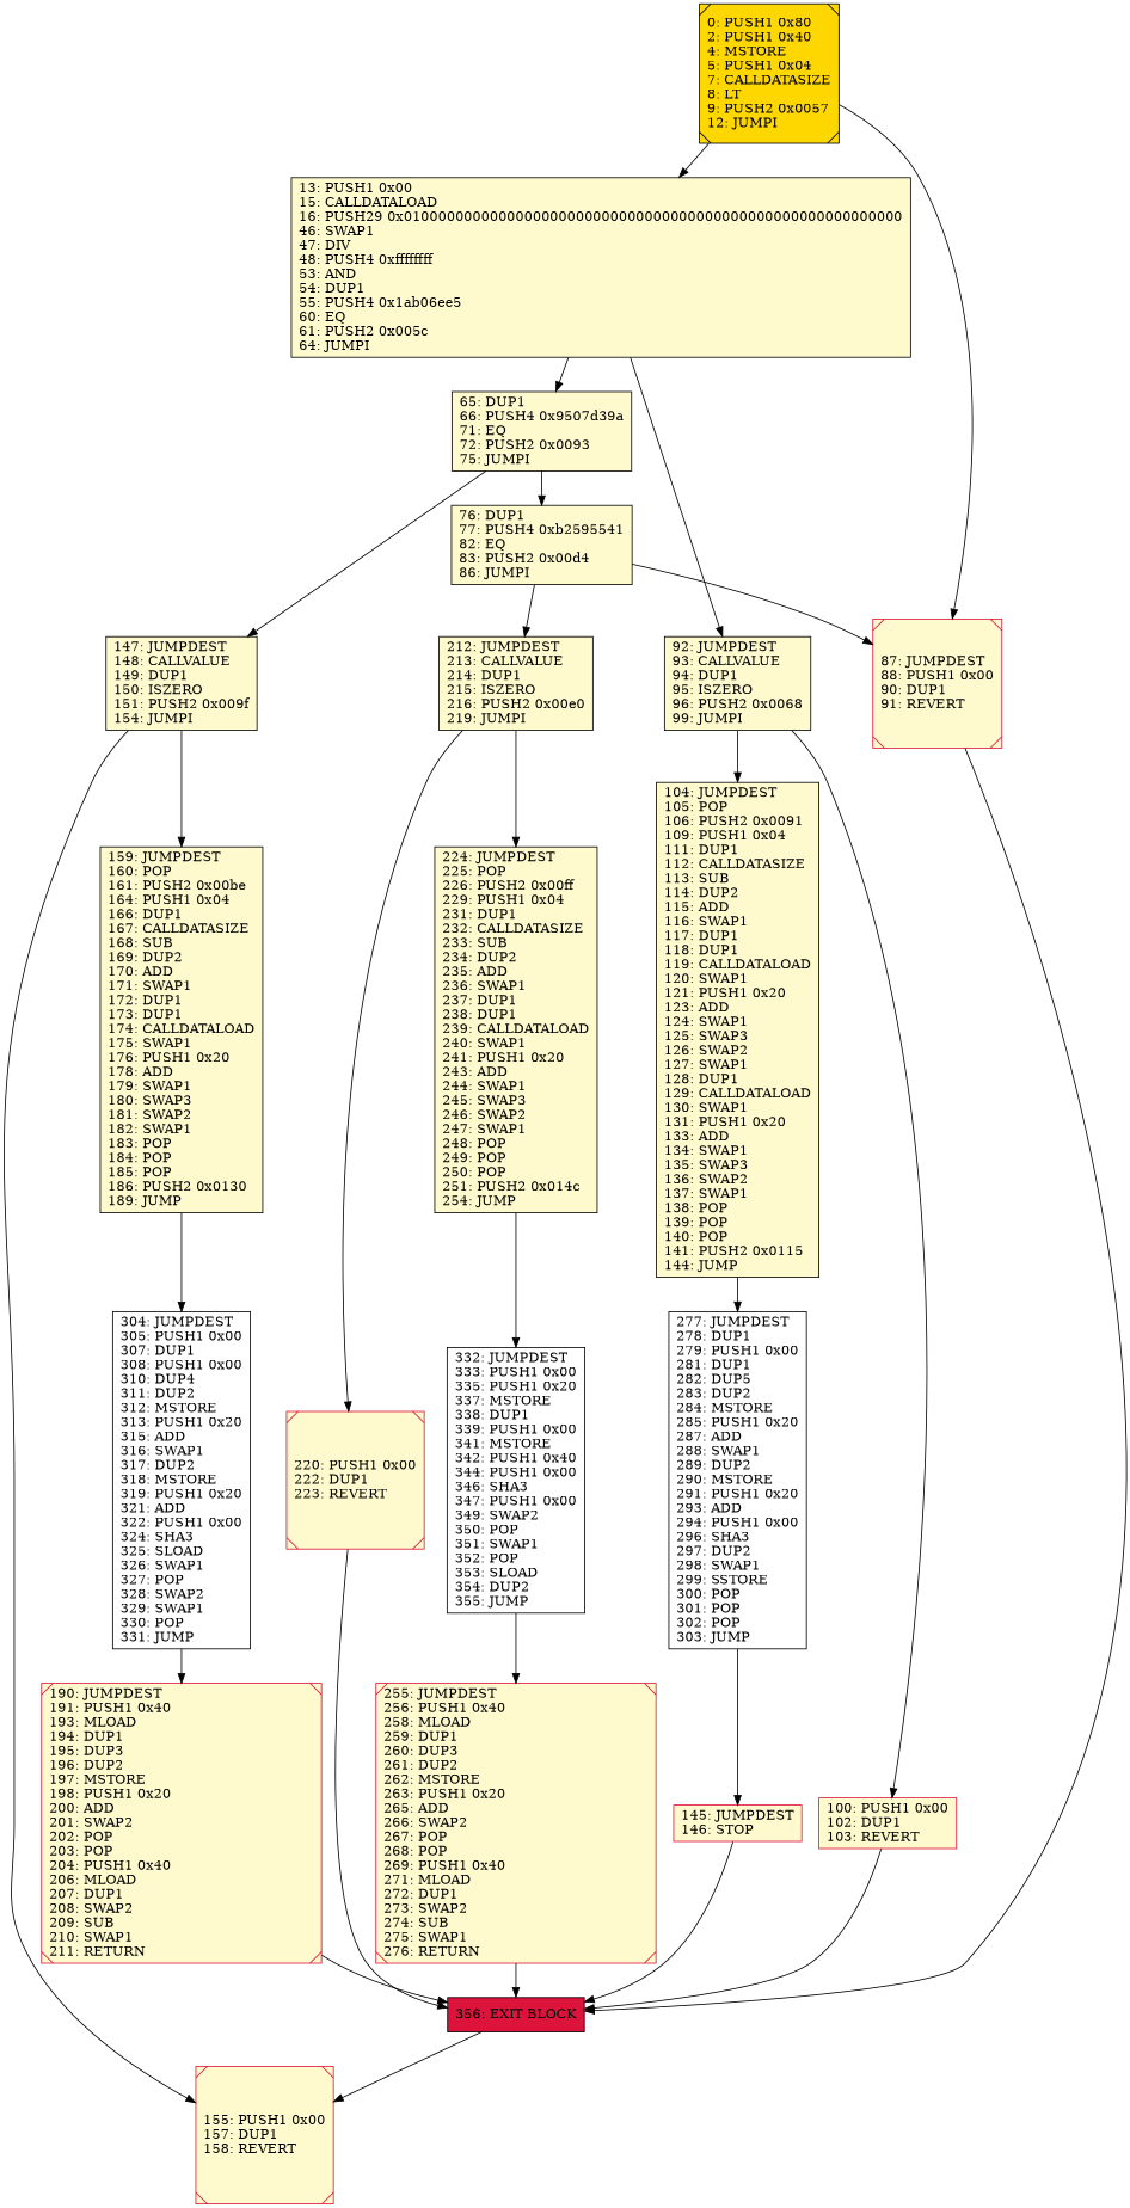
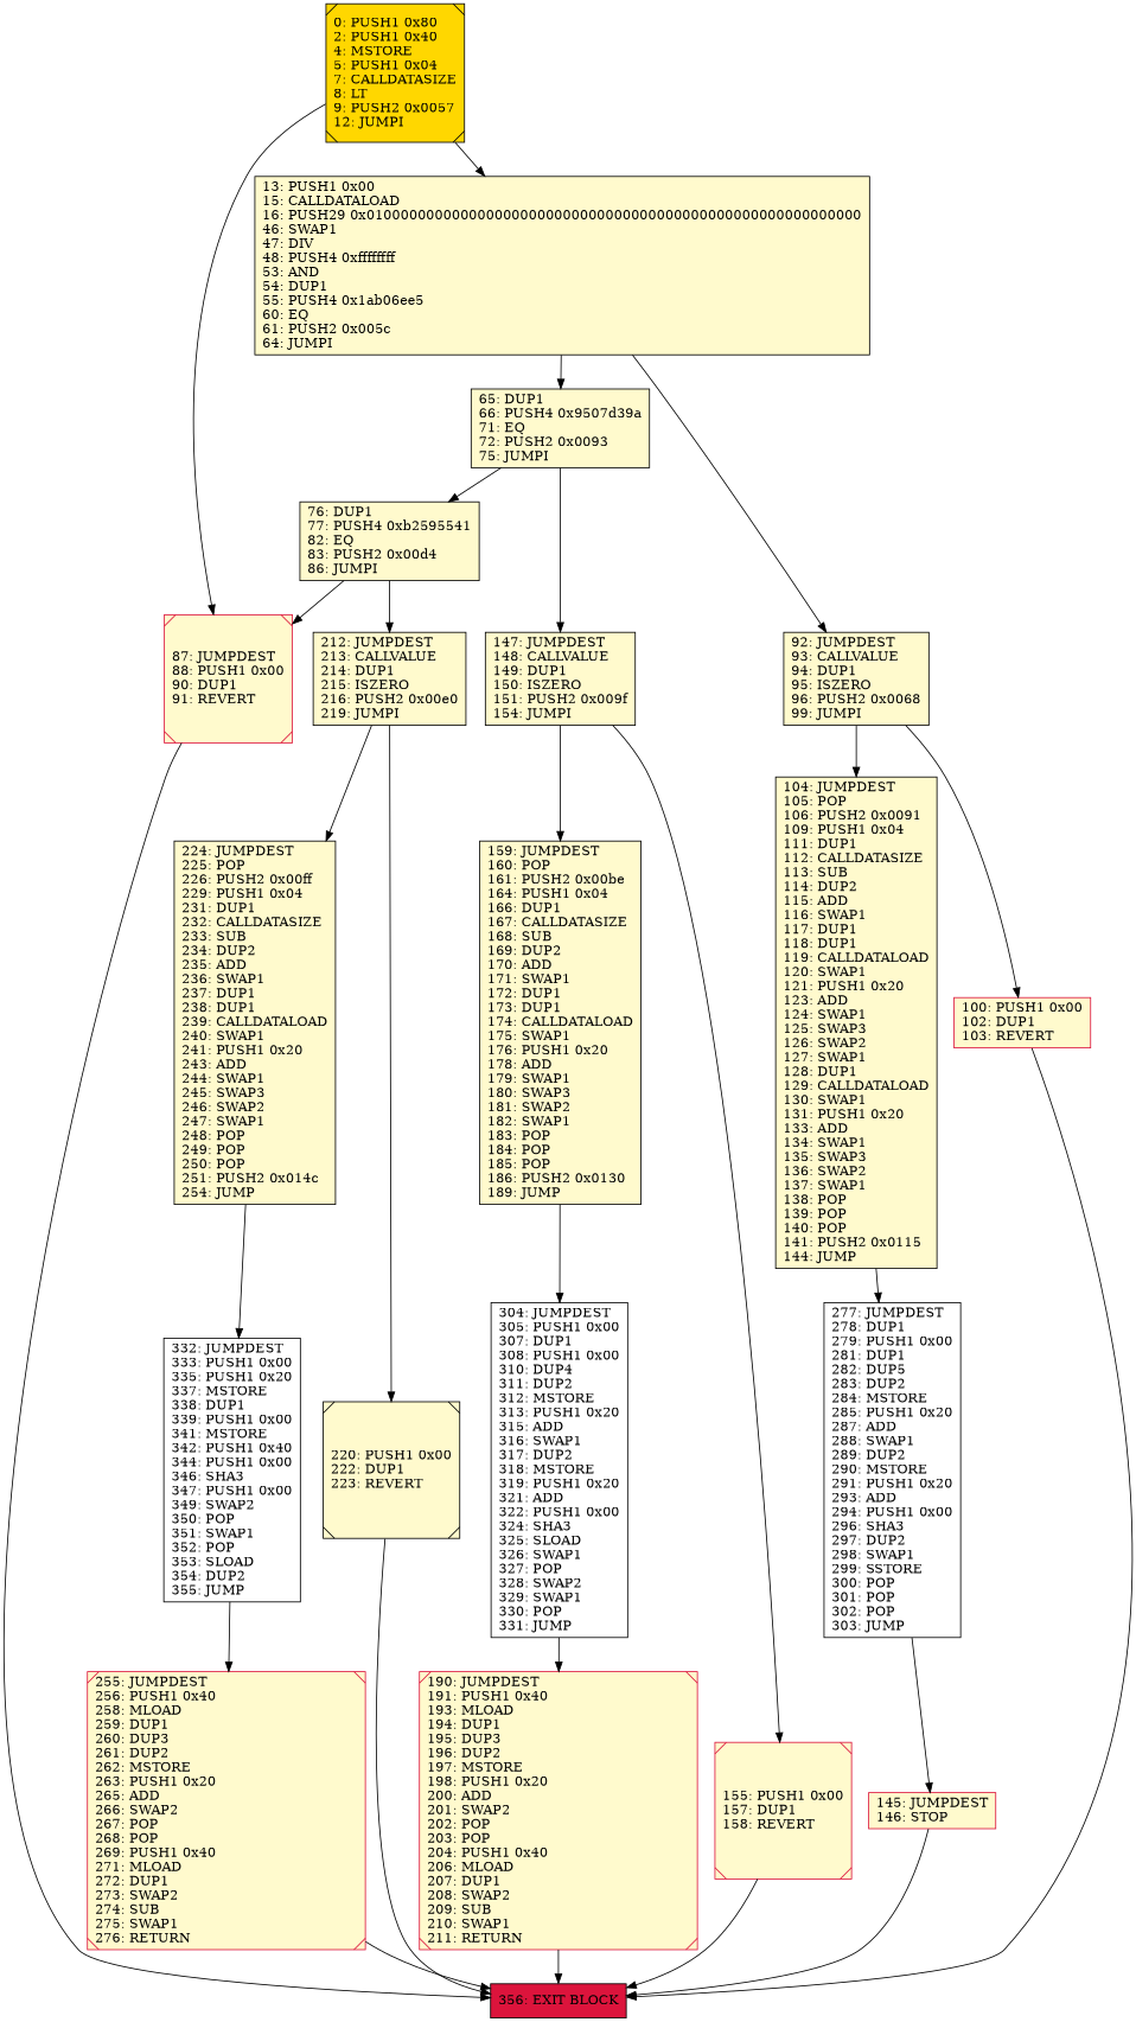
  digraph {
    fontname="DejaVu Serif"
    rankdir=UD
    node [color=black fillcolor=lemonchiffon fontcolor=black fontname="DejaVu Serif" shape=box style=filled]
    edge [fontname="DejaVu Serif"]
    n1 [label="104: JUMPDEST\l105: POP\l106: PUSH2 0x0091\l109: PUSH1 0x04\l111: DUP1\l112: CALLDATASIZE\l113: SUB\l114: DUP2\l115: ADD\l116: SWAP1\l117: DUP1\l118: DUP1\l119: CALLDATALOAD\l120: SWAP1\l121: PUSH1 0x20\l123: ADD\l124: SWAP1\l125: SWAP3\l126: SWAP2\l127: SWAP1\l128: DUP1\l129: CALLDATALOAD\l130: SWAP1\l131: PUSH1 0x20\l133: ADD\l134: SWAP1\l135: SWAP3\l136: SWAP2\l137: SWAP1\l138: POP\l139: POP\l140: POP\l141: PUSH2 0x0115\l144: JUMP\l"]
    n2 [fillcolor=white label="277: JUMPDEST\l278: DUP1\l279: PUSH1 0x00\l281: DUP1\l282: DUP5\l283: DUP2\l284: MSTORE\l285: PUSH1 0x20\l287: ADD\l288: SWAP1\l289: DUP2\l290: MSTORE\l291: PUSH1 0x20\l293: ADD\l294: PUSH1 0x00\l296: SHA3\l297: DUP2\l298: SWAP1\l299: SSTORE\l300: POP\l301: POP\l302: POP\l303: JUMP\l"]
    n3 [color=crimson label="145: JUMPDEST\l146: STOP\l"]
    n4 [fillcolor=crimson label="356: EXIT BLOCK\l"]
    n5 [label="76: DUP1\l77: PUSH4 0xb2595541\l82: EQ\l83: PUSH2 0x00d4\l86: JUMPI\l"]
    n6 [label="212: JUMPDEST\l213: CALLVALUE\l214: DUP1\l215: ISZERO\l216: PUSH2 0x00e0\l219: JUMPI\l"]
    n7 [color=crimson label="87: JUMPDEST\l88: PUSH1 0x00\l90: DUP1\l91: REVERT\l" shape=Msquare]
    n8 [label="224: JUMPDEST\l225: POP\l226: PUSH2 0x00ff\l229: PUSH1 0x04\l231: DUP1\l232: CALLDATASIZE\l233: SUB\l234: DUP2\l235: ADD\l236: SWAP1\l237: DUP1\l238: DUP1\l239: CALLDATALOAD\l240: SWAP1\l241: PUSH1 0x20\l243: ADD\l244: SWAP1\l245: SWAP3\l246: SWAP2\l247: SWAP1\l248: POP\l249: POP\l250: POP\l251: PUSH2 0x014c\l254: JUMP\l"]
-   n9 [color=crimson label="220: PUSH1 0x00\l222: DUP1\l223: REVERT\l" shape=Msquare]
+   n9 [label="220: PUSH1 0x00\l222: DUP1\l223: REVERT\l" shape=Msquare]
    n10 [color=crimson label="100: PUSH1 0x00\l102: DUP1\l103: REVERT\l"]
    n11 [fillcolor=white label="332: JUMPDEST\l333: PUSH1 0x00\l335: PUSH1 0x20\l337: MSTORE\l338: DUP1\l339: PUSH1 0x00\l341: MSTORE\l342: PUSH1 0x40\l344: PUSH1 0x00\l346: SHA3\l347: PUSH1 0x00\l349: SWAP2\l350: POP\l351: SWAP1\l352: POP\l353: SLOAD\l354: DUP2\l355: JUMP\l"]
    n12 [label="147: JUMPDEST\l148: CALLVALUE\l149: DUP1\l150: ISZERO\l151: PUSH2 0x009f\l154: JUMPI\l"]
    n13 [label="159: JUMPDEST\l160: POP\l161: PUSH2 0x00be\l164: PUSH1 0x04\l166: DUP1\l167: CALLDATASIZE\l168: SUB\l169: DUP2\l170: ADD\l171: SWAP1\l172: DUP1\l173: DUP1\l174: CALLDATALOAD\l175: SWAP1\l176: PUSH1 0x20\l178: ADD\l179: SWAP1\l180: SWAP3\l181: SWAP2\l182: SWAP1\l183: POP\l184: POP\l185: POP\l186: PUSH2 0x0130\l189: JUMP\l"]
    n14 [color=crimson label="155: PUSH1 0x00\l157: DUP1\l158: REVERT\l" shape=Msquare]
    n15 [fillcolor=white label="304: JUMPDEST\l305: PUSH1 0x00\l307: DUP1\l308: PUSH1 0x00\l310: DUP4\l311: DUP2\l312: MSTORE\l313: PUSH1 0x20\l315: ADD\l316: SWAP1\l317: DUP2\l318: MSTORE\l319: PUSH1 0x20\l321: ADD\l322: PUSH1 0x00\l324: SHA3\l325: SLOAD\l326: SWAP1\l327: POP\l328: SWAP2\l329: SWAP1\l330: POP\l331: JUMP\l"]
    n16 [color=crimson label="190: JUMPDEST\l191: PUSH1 0x40\l193: MLOAD\l194: DUP1\l195: DUP3\l196: DUP2\l197: MSTORE\l198: PUSH1 0x20\l200: ADD\l201: SWAP2\l202: POP\l203: POP\l204: PUSH1 0x40\l206: MLOAD\l207: DUP1\l208: SWAP2\l209: SUB\l210: SWAP1\l211: RETURN\l" shape=Msquare]
    n17 [color=crimson label="255: JUMPDEST\l256: PUSH1 0x40\l258: MLOAD\l259: DUP1\l260: DUP3\l261: DUP2\l262: MSTORE\l263: PUSH1 0x20\l265: ADD\l266: SWAP2\l267: POP\l268: POP\l269: PUSH1 0x40\l271: MLOAD\l272: DUP1\l273: SWAP2\l274: SUB\l275: SWAP1\l276: RETURN\l" shape=Msquare]
    n18 [label="65: DUP1\l66: PUSH4 0x9507d39a\l71: EQ\l72: PUSH2 0x0093\l75: JUMPI\l"]
    n19 [label="13: PUSH1 0x00\l15: CALLDATALOAD\l16: PUSH29 0x0100000000000000000000000000000000000000000000000000000000\l46: SWAP1\l47: DIV\l48: PUSH4 0xffffffff\l53: AND\l54: DUP1\l55: PUSH4 0x1ab06ee5\l60: EQ\l61: PUSH2 0x005c\l64: JUMPI\l"]
    n20 [label="92: JUMPDEST\l93: CALLVALUE\l94: DUP1\l95: ISZERO\l96: PUSH2 0x0068\l99: JUMPI\l"]
    n21 [fillcolor=gold label="0: PUSH1 0x80\l2: PUSH1 0x40\l4: MSTORE\l5: PUSH1 0x04\l7: CALLDATASIZE\l8: LT\l9: PUSH2 0x0057\l12: JUMPI\l" shape=Msquare]
    n1 -> n2
    n2 -> n3
    n3 -> n4
    n5 -> n6
    n5 -> n7
    n6 -> n8
    n6 -> n9
    n7 -> n4
    n8 -> n11
    n9 -> n4
    n10 -> n4
    n11 -> n17
    n12 -> n13
    n12 -> n14
    n13 -> n15
-   n4 -> n14
+   n14 -> n4
    n15 -> n16
    n16 -> n4
    n17 -> n4
    n18 -> n5
    n18 -> n12
    n19 -> n18
    n19 -> n20
    n20 -> n1
    n20 -> n10
    n21 -> n7
    n21 -> n19
  }
